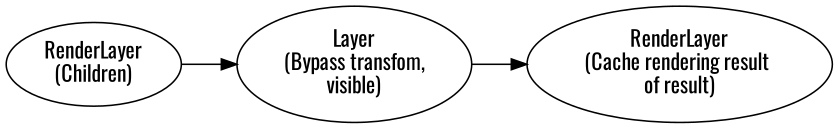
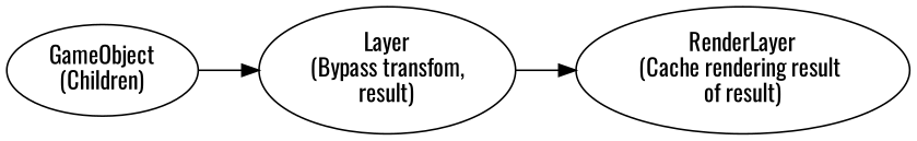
  digraph {
    fontname=Oswald
    rankdir=LR
    node [fontname=Oswald]
    edge [fontname=Oswald]
-   n1 [label="RenderLayer\n(Children)"]
-   n2 [label="Layer\n(Bypass transfom,\nvisible)"]
+   n1 [label="GameObject\n(Children)"]
+   n2 [label="Layer\n(Bypass transfom,\nresult)"]
    n3 [label="RenderLayer\n(Cache rendering result \nof result)"]
    n1 -> n2
    n2 -> n3
  }
